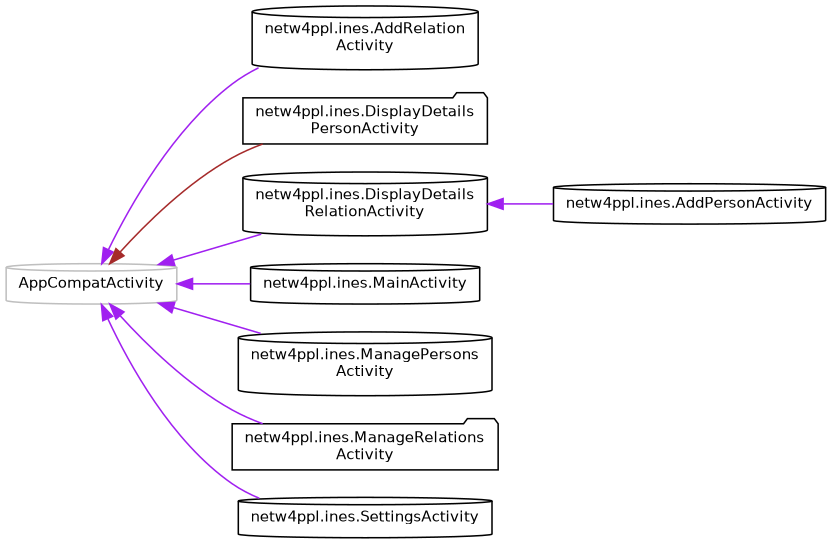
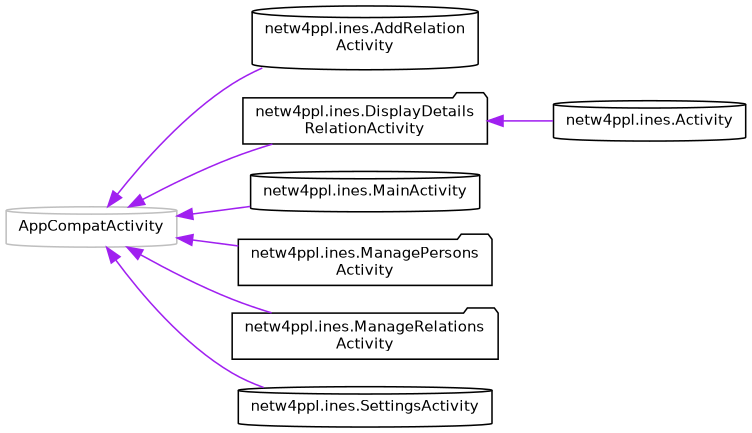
  digraph {
    rankdir=LR
    node [color=black fillcolor=white fontname=Helvetica fontsize=10 shape=cylinder style=filled]
    edge [color=purple dir=back fontname=Helvetica fontsize=10 labelfontname=Helvetica labelfontsize=10 style=solid]
    n1 [color=grey75 height=0.2 label=AppCompatActivity width=0.4]
    n2 [height=0.2 label="netw4ppl.ines.AddRelation\lActivity" width=0.4]
-   n3 [height=0.2 label="netw4ppl.ines.DisplayDetails\lPersonActivity" shape=folder width=0.4]
-   n4 [height=0.2 label="netw4ppl.ines.DisplayDetails\lRelationActivity" width=0.4]
+   n4 [height=0.2 label="netw4ppl.ines.DisplayDetails\lRelationActivity" shape=folder width=0.4]
    n5 [height=0.2 label="netw4ppl.ines.MainActivity" width=0.4]
-   n6 [height=0.2 label="netw4ppl.ines.ManagePersons\lActivity" width=0.4]
+   n6 [height=0.2 label="netw4ppl.ines.ManagePersons\lActivity" shape=folder width=0.4]
    n7 [height=0.2 label="netw4ppl.ines.ManageRelations\lActivity" shape=folder width=0.4]
    n8 [height=0.2 label="netw4ppl.ines.SettingsActivity" width=0.4]
-   n9 [height=0.2 label="netw4ppl.ines.AddPersonActivity" width=0.4]
+   n9 [height=0.2 label="netw4ppl.ines.Activity" width=0.4]
    n1 -> n2
-   n1 -> n3 [color=brown]
    n1 -> n4
    n1 -> n5
    n1 -> n6
    n1 -> n7
    n1 -> n8
    n4 -> n9
  }
